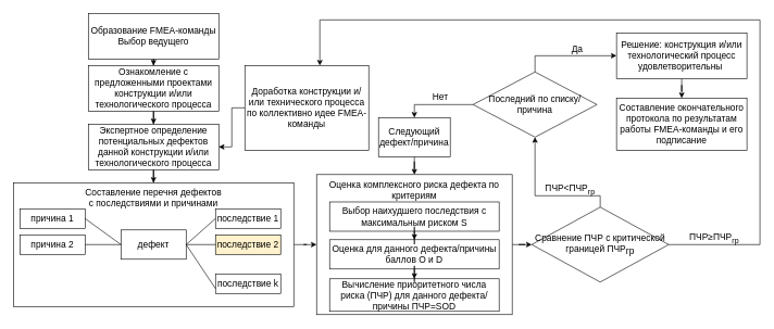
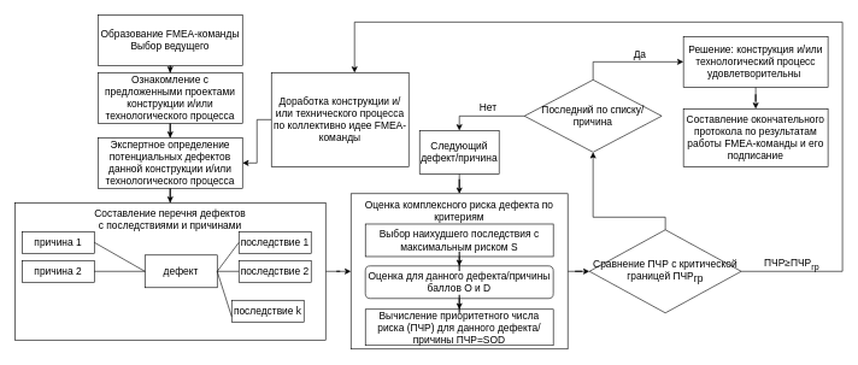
  <mxCell id="0" />
  <mxCell id="1" parent="0" />
  <mxCell id="2" style="edgeStyle=orthogonalEdgeStyle;rounded=0;orthogonalLoop=1;jettySize=auto;html=1;entryX=0.5;entryY=0;entryDx=0;entryDy=0;fontSize=14;" edge="1" parent="1" source="3" target="5"><mxGeometry relative="1" as="geometry" /></mxCell>
  <mxCell id="3" value="Образование FMEA-команды&lt;br style=&quot;font-size: 14px;&quot;&gt;Выбор ведущего" style="rounded=0;whiteSpace=wrap;html=1;fontSize=14;" vertex="1" parent="1"><mxGeometry x="135" y="20" width="200" height="70" as="geometry" /></mxCell>
  <mxCell id="4" style="edgeStyle=orthogonalEdgeStyle;rounded=0;orthogonalLoop=1;jettySize=auto;html=1;fontSize=14;" edge="1" parent="1" source="5" target="7"><mxGeometry relative="1" as="geometry" /></mxCell>
  <mxCell id="5" value="Ознакомление с предложенными проектами конструкции и/или технологического процесса" style="rounded=0;whiteSpace=wrap;html=1;fontSize=14;" vertex="1" parent="1"><mxGeometry x="135" y="100" width="200" height="70" as="geometry" /></mxCell>
  <mxCell id="6" style="edgeStyle=orthogonalEdgeStyle;rounded=0;orthogonalLoop=1;jettySize=auto;html=1;entryX=0.5;entryY=0;entryDx=0;entryDy=0;fontSize=14;" edge="1" parent="1" source="7" target="20"><mxGeometry relative="1" as="geometry" /></mxCell>
  <mxCell id="7" value="Экспертное определение потенциальных дефектов данной конструкции и/или технологического процесса" style="rounded=0;whiteSpace=wrap;html=1;fontSize=14;" vertex="1" parent="1"><mxGeometry x="135" y="190" width="200" height="70" as="geometry" /></mxCell>
  <mxCell id="8" style="edgeStyle=orthogonalEdgeStyle;rounded=0;orthogonalLoop=1;jettySize=auto;html=1;fontSize=14;" edge="1" parent="1" source="20" target="13"><mxGeometry relative="1" as="geometry" /></mxCell>
  <mxCell id="9" style="edgeStyle=orthogonalEdgeStyle;rounded=0;orthogonalLoop=1;jettySize=auto;html=1;entryX=0;entryY=0.5;entryDx=0;entryDy=0;fontSize=14;" edge="1" parent="1" source="13" target="11"><mxGeometry relative="1" as="geometry" /></mxCell>
  <mxCell id="10" style="edgeStyle=orthogonalEdgeStyle;rounded=0;orthogonalLoop=1;jettySize=auto;html=1;entryX=0.5;entryY=1;entryDx=0;entryDy=0;fontSize=14;" edge="1" parent="1" source="11" target="34"><mxGeometry relative="1" as="geometry"><Array as="points"><mxPoint x="920" y="300" /><mxPoint x="820" y="300" /></Array></mxGeometry></mxCell>
  <mxCell id="11" value="Сравнение ПЧР с критической границей ПЧР&lt;sub style=&quot;font-size: 14px;&quot;&gt;гр&lt;/sub&gt;" style="rhombus;whiteSpace=wrap;html=1;fontSize=14;" vertex="1" parent="1"><mxGeometry x="815" y="317.5" width="210" height="115" as="geometry" /></mxCell>
  <mxCell id="12" value="" style="group;fontSize=14;" vertex="1" connectable="0" parent="1"><mxGeometry x="485" y="267.5" width="300" height="215" as="geometry" /></mxCell>
  <mxCell id="13" value="Оценка комплексного риска дефекта по критериям&lt;br style=&quot;font-size: 14px;&quot;&gt;S, O, D" style="rounded=0;whiteSpace=wrap;html=1;verticalAlign=top;fontSize=14;" vertex="1" parent="12"><mxGeometry width="300" height="215" as="geometry" /></mxCell>
  <mxCell id="14" value="Выбор наихудшего последствия с максимальным риском S" style="rounded=0;whiteSpace=wrap;html=1;fontSize=14;" vertex="1" parent="12"><mxGeometry x="20" y="42" width="260" height="45" as="geometry" /></mxCell>
- <mxCell id="15" value="Оценка для данного дефекта/причины баллов O и D" style="rounded=0;whiteSpace=wrap;html=1;fontSize=14;" vertex="1" parent="12"><mxGeometry x="20" y="100" width="260" height="45" as="geometry" /></mxCell>
+ <mxCell id="15" value="Оценка для данного дефекта/причины баллов O и D" style="whiteSpace=wrap;html=1;fontSize=14;rounded=1;" vertex="1" parent="12"><mxGeometry x="20" y="100" width="260" height="45" as="geometry" /></mxCell>
  <mxCell id="16" value="Вычисление приоритетного числа риска (ПЧР) для данного дефекта/причины ПЧР=SOD" style="rounded=0;whiteSpace=wrap;html=1;fontSize=14;" vertex="1" parent="12"><mxGeometry x="20" y="160" width="260" height="50" as="geometry" /></mxCell>
  <mxCell id="17" style="edgeStyle=orthogonalEdgeStyle;rounded=0;orthogonalLoop=1;jettySize=auto;html=1;fontSize=14;" edge="1" parent="12" source="14" target="15"><mxGeometry relative="1" as="geometry" /></mxCell>
  <mxCell id="18" style="edgeStyle=orthogonalEdgeStyle;rounded=0;orthogonalLoop=1;jettySize=auto;html=1;entryX=0.5;entryY=0;entryDx=0;entryDy=0;fontSize=14;" edge="1" parent="12" source="15" target="16"><mxGeometry relative="1" as="geometry" /></mxCell>
  <mxCell id="19" value="" style="group;fontSize=14;" vertex="1" connectable="0" parent="1"><mxGeometry x="20" y="280" width="430" height="190" as="geometry" /></mxCell>
  <mxCell id="20" value="Составление перечня дефектов&lt;br style=&quot;font-size: 14px;&quot;&gt;с последствиями и причинами" style="rounded=0;whiteSpace=wrap;html=1;verticalAlign=top;fontSize=14;" vertex="1" parent="19"><mxGeometry width="430" height="190" as="geometry" /></mxCell>
  <mxCell id="21" value="причина 1" style="rounded=0;whiteSpace=wrap;html=1;fontSize=14;" vertex="1" parent="19"><mxGeometry x="10" y="40" width="100" height="30" as="geometry" /></mxCell>
  <mxCell id="22" value="причина 2" style="rounded=0;whiteSpace=wrap;html=1;fontSize=14;" vertex="1" parent="19"><mxGeometry x="10" y="80" width="100" height="30" as="geometry" /></mxCell>
  <mxCell id="23" value="последствие 1" style="rounded=0;whiteSpace=wrap;html=1;fontSize=14;" vertex="1" parent="19"><mxGeometry x="310" y="40" width="100" height="30" as="geometry" /></mxCell>
- <mxCell id="24" value="последствие 2" style="rounded=0;whiteSpace=wrap;html=1;fontSize=14;fillColor=#fff2cc;" vertex="1" parent="19"><mxGeometry x="310" y="80" width="100" height="30" as="geometry" /></mxCell>
- <mxCell id="25" value="последствие k" style="rounded=0;whiteSpace=wrap;html=1;fontSize=14;" vertex="1" parent="19"><mxGeometry x="310" y="140" width="100" height="30" as="geometry" /></mxCell>
- <mxCell id="26" value="дефект" style="rounded=0;whiteSpace=wrap;html=1;fontSize=14;" vertex="1" parent="19"><mxGeometry x="165" y="72.5" width="100" height="45" as="geometry" /></mxCell>
+ <mxCell id="24" value="последствие 2" style="rounded=0;whiteSpace=wrap;html=1;fontSize=14;" vertex="1" parent="19"><mxGeometry x="310" y="80" width="100" height="30" as="geometry" /></mxCell>
+ <mxCell id="25" value="последствие k" style="rounded=0;whiteSpace=wrap;html=1;fontSize=14;" vertex="1" parent="19"><mxGeometry x="300" y="135" width="100" height="30" as="geometry" /></mxCell>
+ <mxCell id="26" value="дефект" style="rounded=0;whiteSpace=wrap;html=1;fontSize=14;" vertex="1" parent="19"><mxGeometry x="180" y="72.5" width="100" height="45" as="geometry" /></mxCell>
  <mxCell id="27" value="" style="endArrow=none;html=1;rounded=0;entryX=0;entryY=0.5;entryDx=0;entryDy=0;exitX=1;exitY=0.5;exitDx=0;exitDy=0;fontSize=14;" edge="1" parent="19" source="21" target="26"><mxGeometry width="50" height="50" relative="1" as="geometry"><mxPoint x="130" y="140" as="sourcePoint" /><mxPoint x="180" y="90" as="targetPoint" /></mxGeometry></mxCell>
  <mxCell id="28" value="" style="endArrow=none;html=1;rounded=0;entryX=0;entryY=0.5;entryDx=0;entryDy=0;exitX=1;exitY=0.5;exitDx=0;exitDy=0;fontSize=14;" edge="1" parent="19" source="22" target="26"><mxGeometry width="50" height="50" relative="1" as="geometry"><mxPoint x="130" y="140" as="sourcePoint" /><mxPoint x="180" y="90" as="targetPoint" /></mxGeometry></mxCell>
  <mxCell id="29" value="" style="endArrow=none;html=1;rounded=0;entryX=1;entryY=0.5;entryDx=0;entryDy=0;exitX=0;exitY=0.5;exitDx=0;exitDy=0;fontSize=14;" edge="1" parent="19" source="23" target="26"><mxGeometry width="50" height="50" relative="1" as="geometry"><mxPoint x="210" y="140" as="sourcePoint" /><mxPoint x="260" y="90" as="targetPoint" /></mxGeometry></mxCell>
  <mxCell id="30" value="" style="endArrow=none;html=1;rounded=0;entryX=1;entryY=0.5;entryDx=0;entryDy=0;fontSize=14;" edge="1" parent="19" source="24" target="26"><mxGeometry width="50" height="50" relative="1" as="geometry"><mxPoint x="210" y="140" as="sourcePoint" /><mxPoint x="260" y="90" as="targetPoint" /></mxGeometry></mxCell>
  <mxCell id="31" value="" style="endArrow=none;html=1;rounded=0;entryX=1;entryY=0.5;entryDx=0;entryDy=0;exitX=0;exitY=0.75;exitDx=0;exitDy=0;fontSize=14;" edge="1" parent="19" source="25" target="26"><mxGeometry width="50" height="50" relative="1" as="geometry"><mxPoint x="210" y="140" as="sourcePoint" /><mxPoint x="260" y="90" as="targetPoint" /></mxGeometry></mxCell>
  <mxCell id="32" style="edgeStyle=orthogonalEdgeStyle;rounded=0;orthogonalLoop=1;jettySize=auto;html=1;fontSize=14;entryX=0.5;entryY=0;entryDx=0;entryDy=0;exitX=0;exitY=0.5;exitDx=0;exitDy=0;" edge="1" parent="1" source="34" target="36"><mxGeometry relative="1" as="geometry" /></mxCell>
  <mxCell id="33" style="edgeStyle=orthogonalEdgeStyle;rounded=0;orthogonalLoop=1;jettySize=auto;html=1;exitX=0.5;exitY=0;exitDx=0;exitDy=0;entryX=0;entryY=0.5;entryDx=0;entryDy=0;fontSize=14;" edge="1" parent="1" source="34" target="41"><mxGeometry relative="1" as="geometry" /></mxCell>
  <mxCell id="34" value="Последний по списку/причина" style="rhombus;whiteSpace=wrap;html=1;fontSize=14;" vertex="1" parent="1"><mxGeometry x="725" y="110" width="190" height="100" as="geometry" /></mxCell>
  <mxCell id="35" style="edgeStyle=orthogonalEdgeStyle;rounded=0;orthogonalLoop=1;jettySize=auto;html=1;" edge="1" parent="1" source="36" target="13"><mxGeometry relative="1" as="geometry" /></mxCell>
  <mxCell id="36" value="Следующий дефект/причина" style="rounded=0;whiteSpace=wrap;html=1;fontSize=14;" vertex="1" parent="1"><mxGeometry x="580" y="180" width="110" height="60" as="geometry" /></mxCell>
  <mxCell id="37" style="edgeStyle=orthogonalEdgeStyle;rounded=0;orthogonalLoop=1;jettySize=auto;html=1;entryX=1;entryY=0.5;entryDx=0;entryDy=0;exitX=0;exitY=0.5;exitDx=0;exitDy=0;fontSize=14;" edge="1" parent="1" source="38" target="7"><mxGeometry relative="1" as="geometry" /></mxCell>
  <mxCell id="38" value="Доработка конструкции и/или технического процесса по коллективно идее FMEA-команды" style="rounded=0;whiteSpace=wrap;html=1;fontSize=14;" vertex="1" parent="1"><mxGeometry x="375" y="100" width="190" height="130" as="geometry" /></mxCell>
  <mxCell id="39" style="edgeStyle=orthogonalEdgeStyle;rounded=0;orthogonalLoop=1;jettySize=auto;html=1;exitX=1;exitY=0.5;exitDx=0;exitDy=0;fontSize=14;" edge="1" parent="1" source="11" target="38"><mxGeometry relative="1" as="geometry"><Array as="points"><mxPoint x="1165" y="375" /><mxPoint x="1165" y="30" /><mxPoint x="490" y="30" /></Array></mxGeometry></mxCell>
  <mxCell id="40" style="edgeStyle=orthogonalEdgeStyle;rounded=0;orthogonalLoop=1;jettySize=auto;html=1;fontSize=14;" edge="1" parent="1" source="41" target="42"><mxGeometry relative="1" as="geometry" /></mxCell>
  <mxCell id="41" value="Решение: конструкция и/или технологический процесс удовлетворительны&amp;nbsp;" style="rounded=0;whiteSpace=wrap;html=1;fontSize=14;" vertex="1" parent="1"><mxGeometry x="945" y="50" width="200" height="70" as="geometry" /></mxCell>
  <mxCell id="42" value="Составление окончательного протокола по результатам работы FMEA-команды и его подписание" style="rounded=0;whiteSpace=wrap;html=1;fontSize=14;" vertex="1" parent="1"><mxGeometry x="945" y="150" width="200" height="80" as="geometry" /></mxCell>
  <mxCell id="43" value="ПЧР≥ПЧР&lt;sub&gt;гр&lt;/sub&gt;" style="text;html=1;strokeColor=none;fillColor=none;align=center;verticalAlign=middle;whiteSpace=wrap;rounded=0;fontSize=14;" vertex="1" parent="1"><mxGeometry x="1065" y="350" width="60" height="30" as="geometry" /></mxCell>
- <mxCell id="44" value="ПЧР&amp;lt;ПЧР&lt;sub&gt;гр&lt;/sub&gt;" style="text;html=1;strokeColor=none;fillColor=none;align=center;verticalAlign=middle;whiteSpace=wrap;rounded=0;fontSize=14;" vertex="1" parent="1"><mxGeometry x="844" y="275" width="60" height="30" as="geometry" /></mxCell>
  <mxCell id="45" value="Нет" style="text;html=1;strokeColor=none;fillColor=none;align=center;verticalAlign=middle;whiteSpace=wrap;rounded=0;fontSize=14;" vertex="1" parent="1"><mxGeometry x="645" y="134" width="60" height="30" as="geometry" /></mxCell>
  <mxCell id="46" value="Да" style="text;html=1;strokeColor=none;fillColor=none;align=center;verticalAlign=middle;whiteSpace=wrap;rounded=0;fontSize=14;" vertex="1" parent="1"><mxGeometry x="855" y="60" width="60" height="30" as="geometry" /></mxCell>
